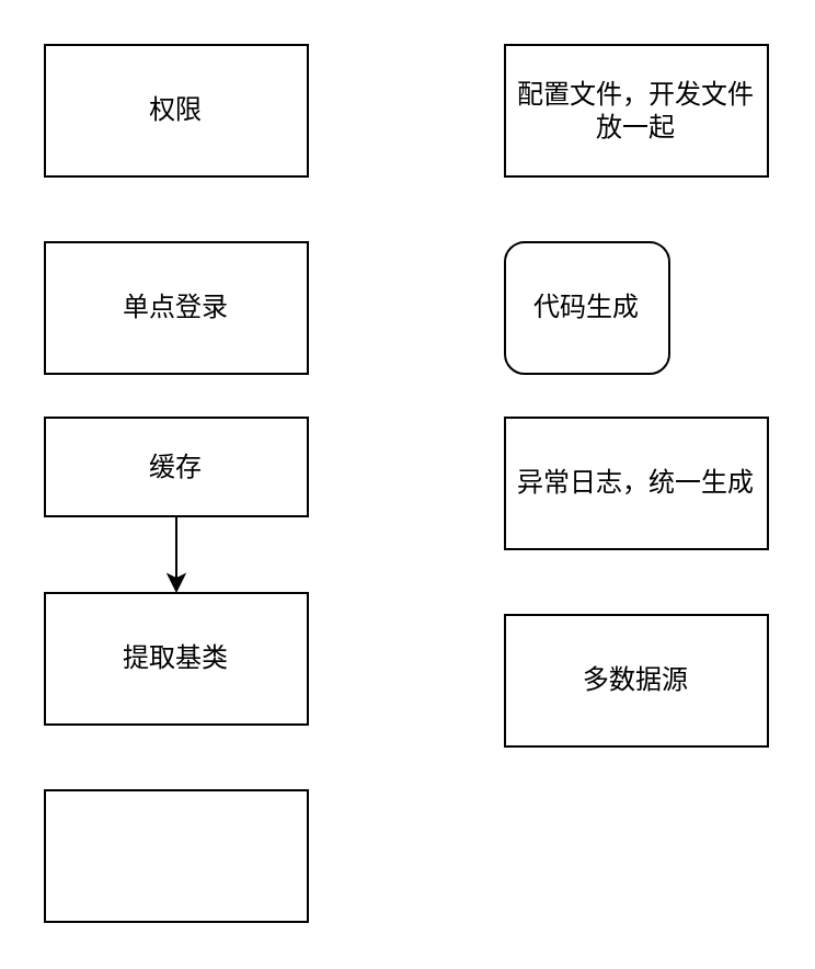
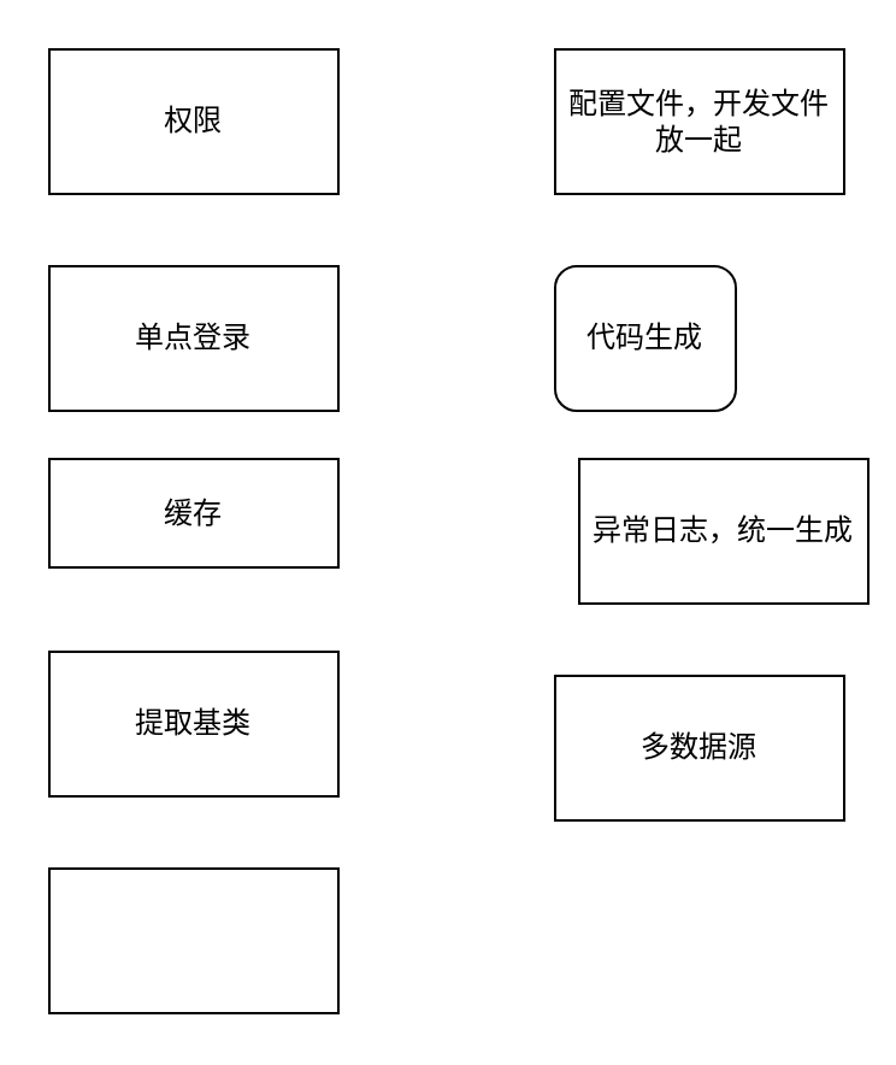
  <mxCell id="0" />
  <mxCell id="1" parent="0" />
  <mxCell id="2" value="权限" style="rounded=0;whiteSpace=wrap;html=1;" vertex="1" parent="1"><mxGeometry x="20" y="20" width="120" height="60" as="geometry" /></mxCell>
  <mxCell id="3" value="单点登录" style="rounded=0;whiteSpace=wrap;html=1;" vertex="1" parent="1"><mxGeometry x="20" y="110" width="120" height="60" as="geometry" /></mxCell>
  <mxCell id="4" value="配置文件，开发文件放一起" style="rounded=0;whiteSpace=wrap;html=1;" vertex="1" parent="1"><mxGeometry x="230" y="20" width="120" height="60" as="geometry" /></mxCell>
  <mxCell id="5" value="代码生成" style="rounded=1;whiteSpace=wrap;html=1;" vertex="1" parent="1"><mxGeometry x="230" y="110" width="75" height="60" as="geometry" /></mxCell>
- <mxCell id="6" value="" style="edgeStyle=orthogonalEdgeStyle;rounded=0;orthogonalLoop=1;jettySize=auto;html=1;" edge="1" parent="1" source="7" target="8"><mxGeometry relative="1" as="geometry" /></mxCell>
  <mxCell id="7" value="缓存" style="rounded=0;whiteSpace=wrap;html=1;" vertex="1" parent="1"><mxGeometry x="20" y="190" width="120" height="45" as="geometry" /></mxCell>
  <mxCell id="8" value="提取基类" style="rounded=0;whiteSpace=wrap;html=1;" vertex="1" parent="1"><mxGeometry x="20" y="270" width="120" height="60" as="geometry" /></mxCell>
- <mxCell id="9" value="异常日志，统一生成" style="rounded=0;whiteSpace=wrap;html=1;" vertex="1" parent="1"><mxGeometry x="230" y="190" width="120" height="60" as="geometry" /></mxCell>
+ <mxCell id="9" value="异常日志，统一生成" style="rounded=0;whiteSpace=wrap;html=1;" vertex="1" parent="1"><mxGeometry x="240" y="190" width="120" height="60" as="geometry" /></mxCell>
  <mxCell id="10" value="多数据源" style="rounded=0;whiteSpace=wrap;html=1;" vertex="1" parent="1"><mxGeometry x="230" y="280" width="120" height="60" as="geometry" /></mxCell>
  <mxCell id="11" value="" style="rounded=0;whiteSpace=wrap;html=1;" vertex="1" parent="1"><mxGeometry x="20" y="360" width="120" height="60" as="geometry" /></mxCell>
